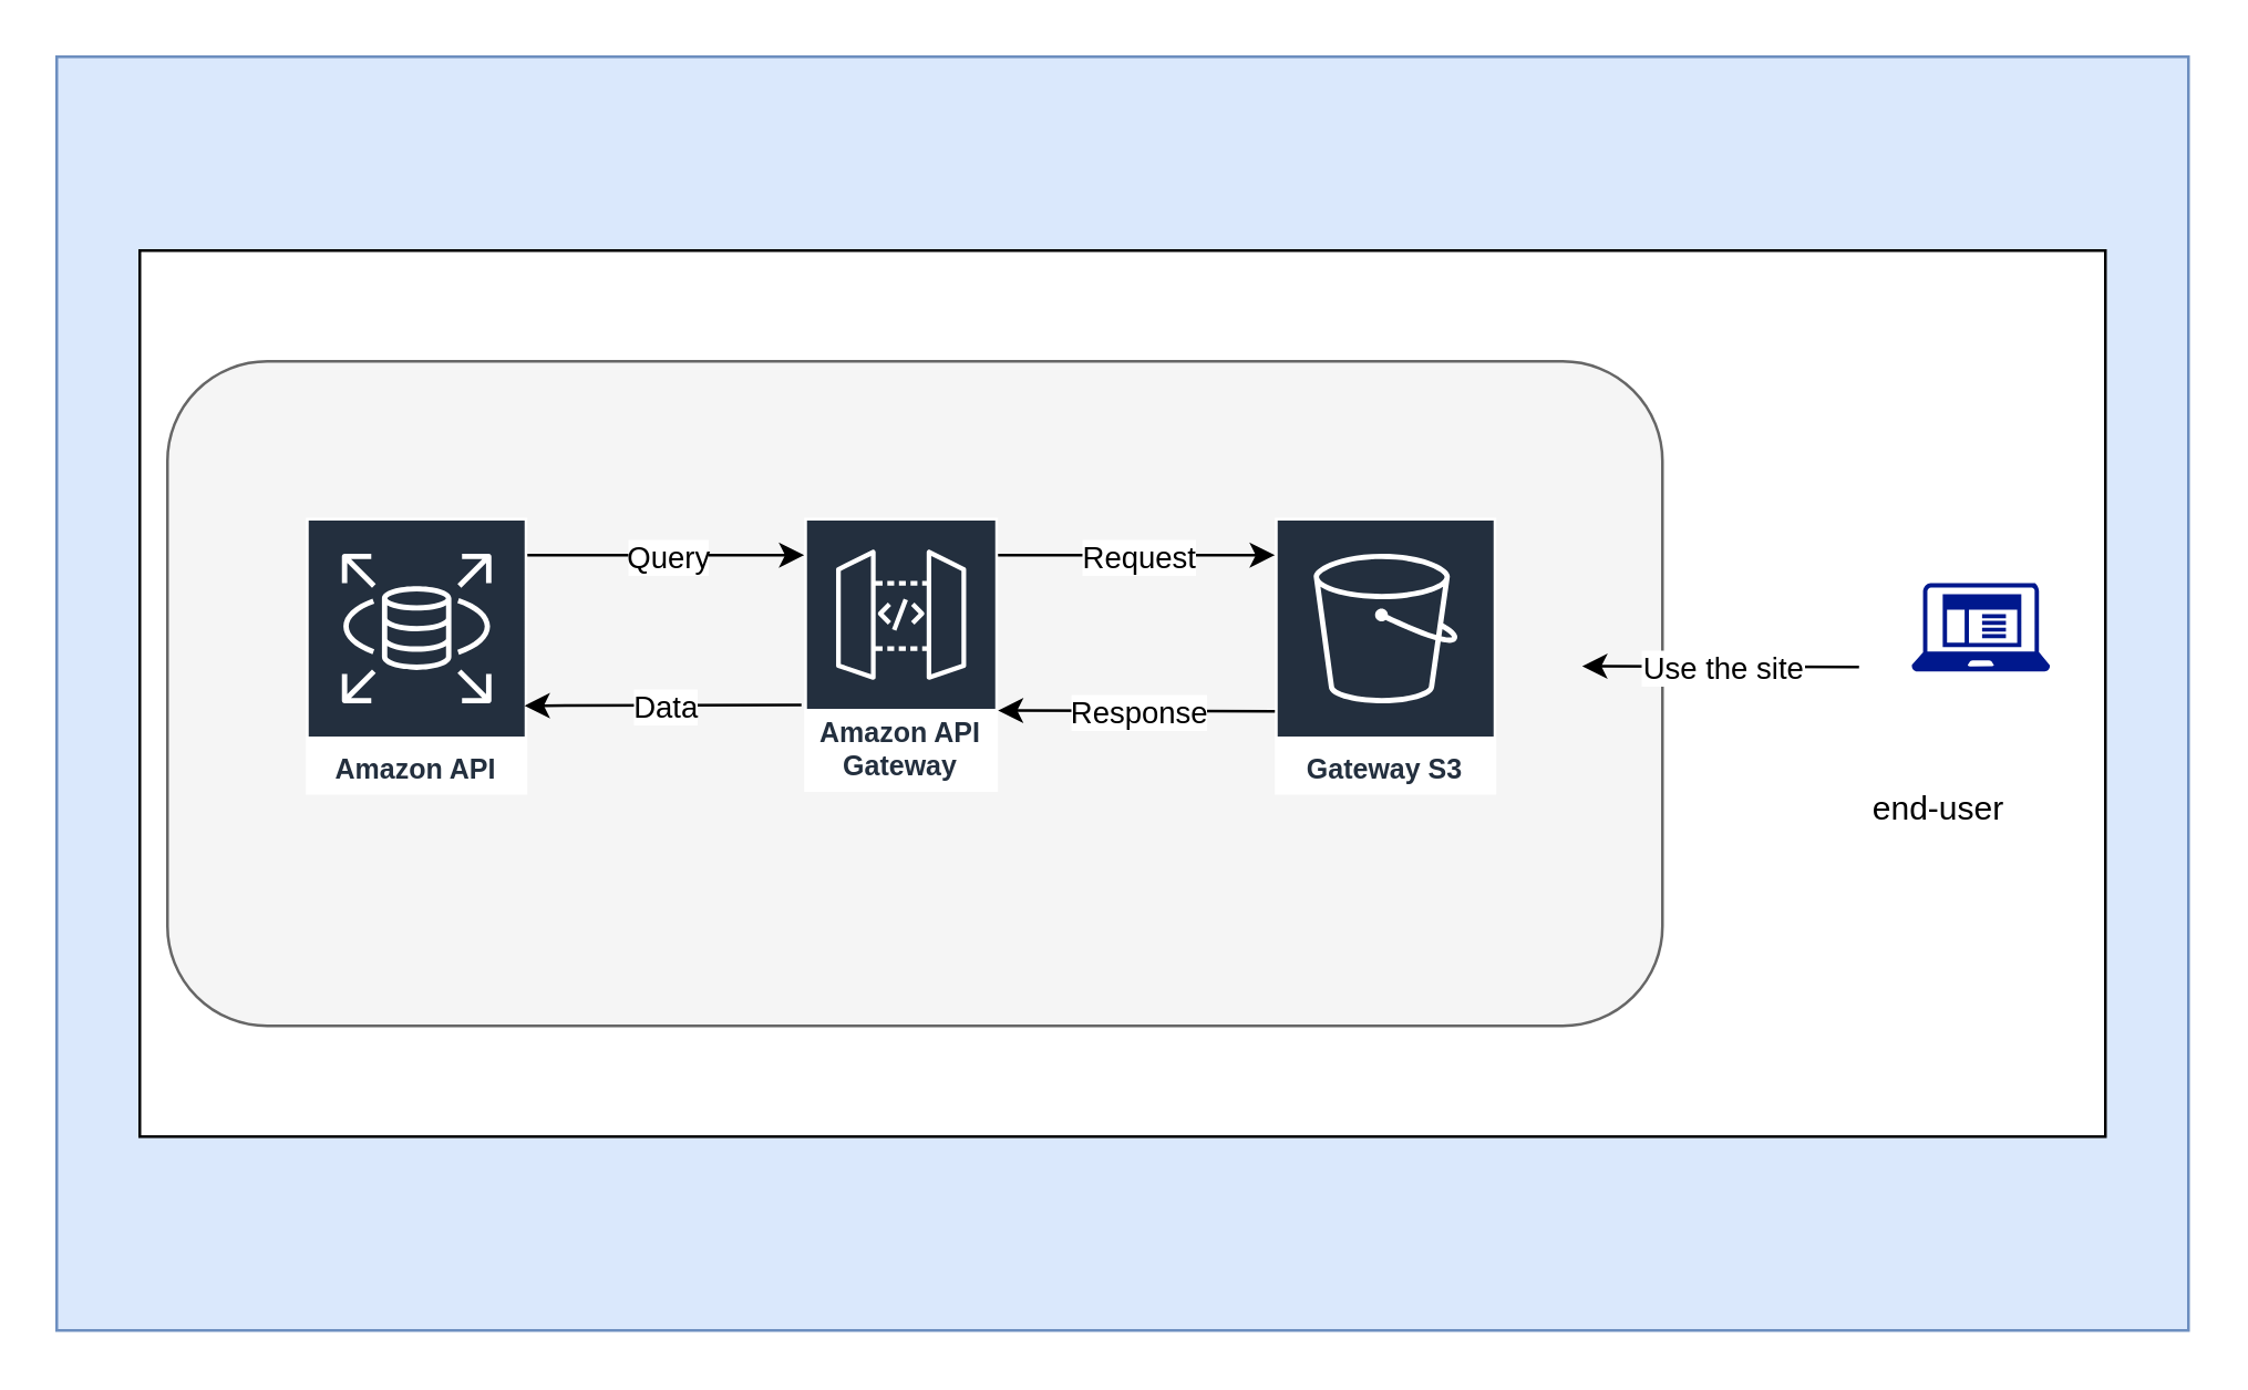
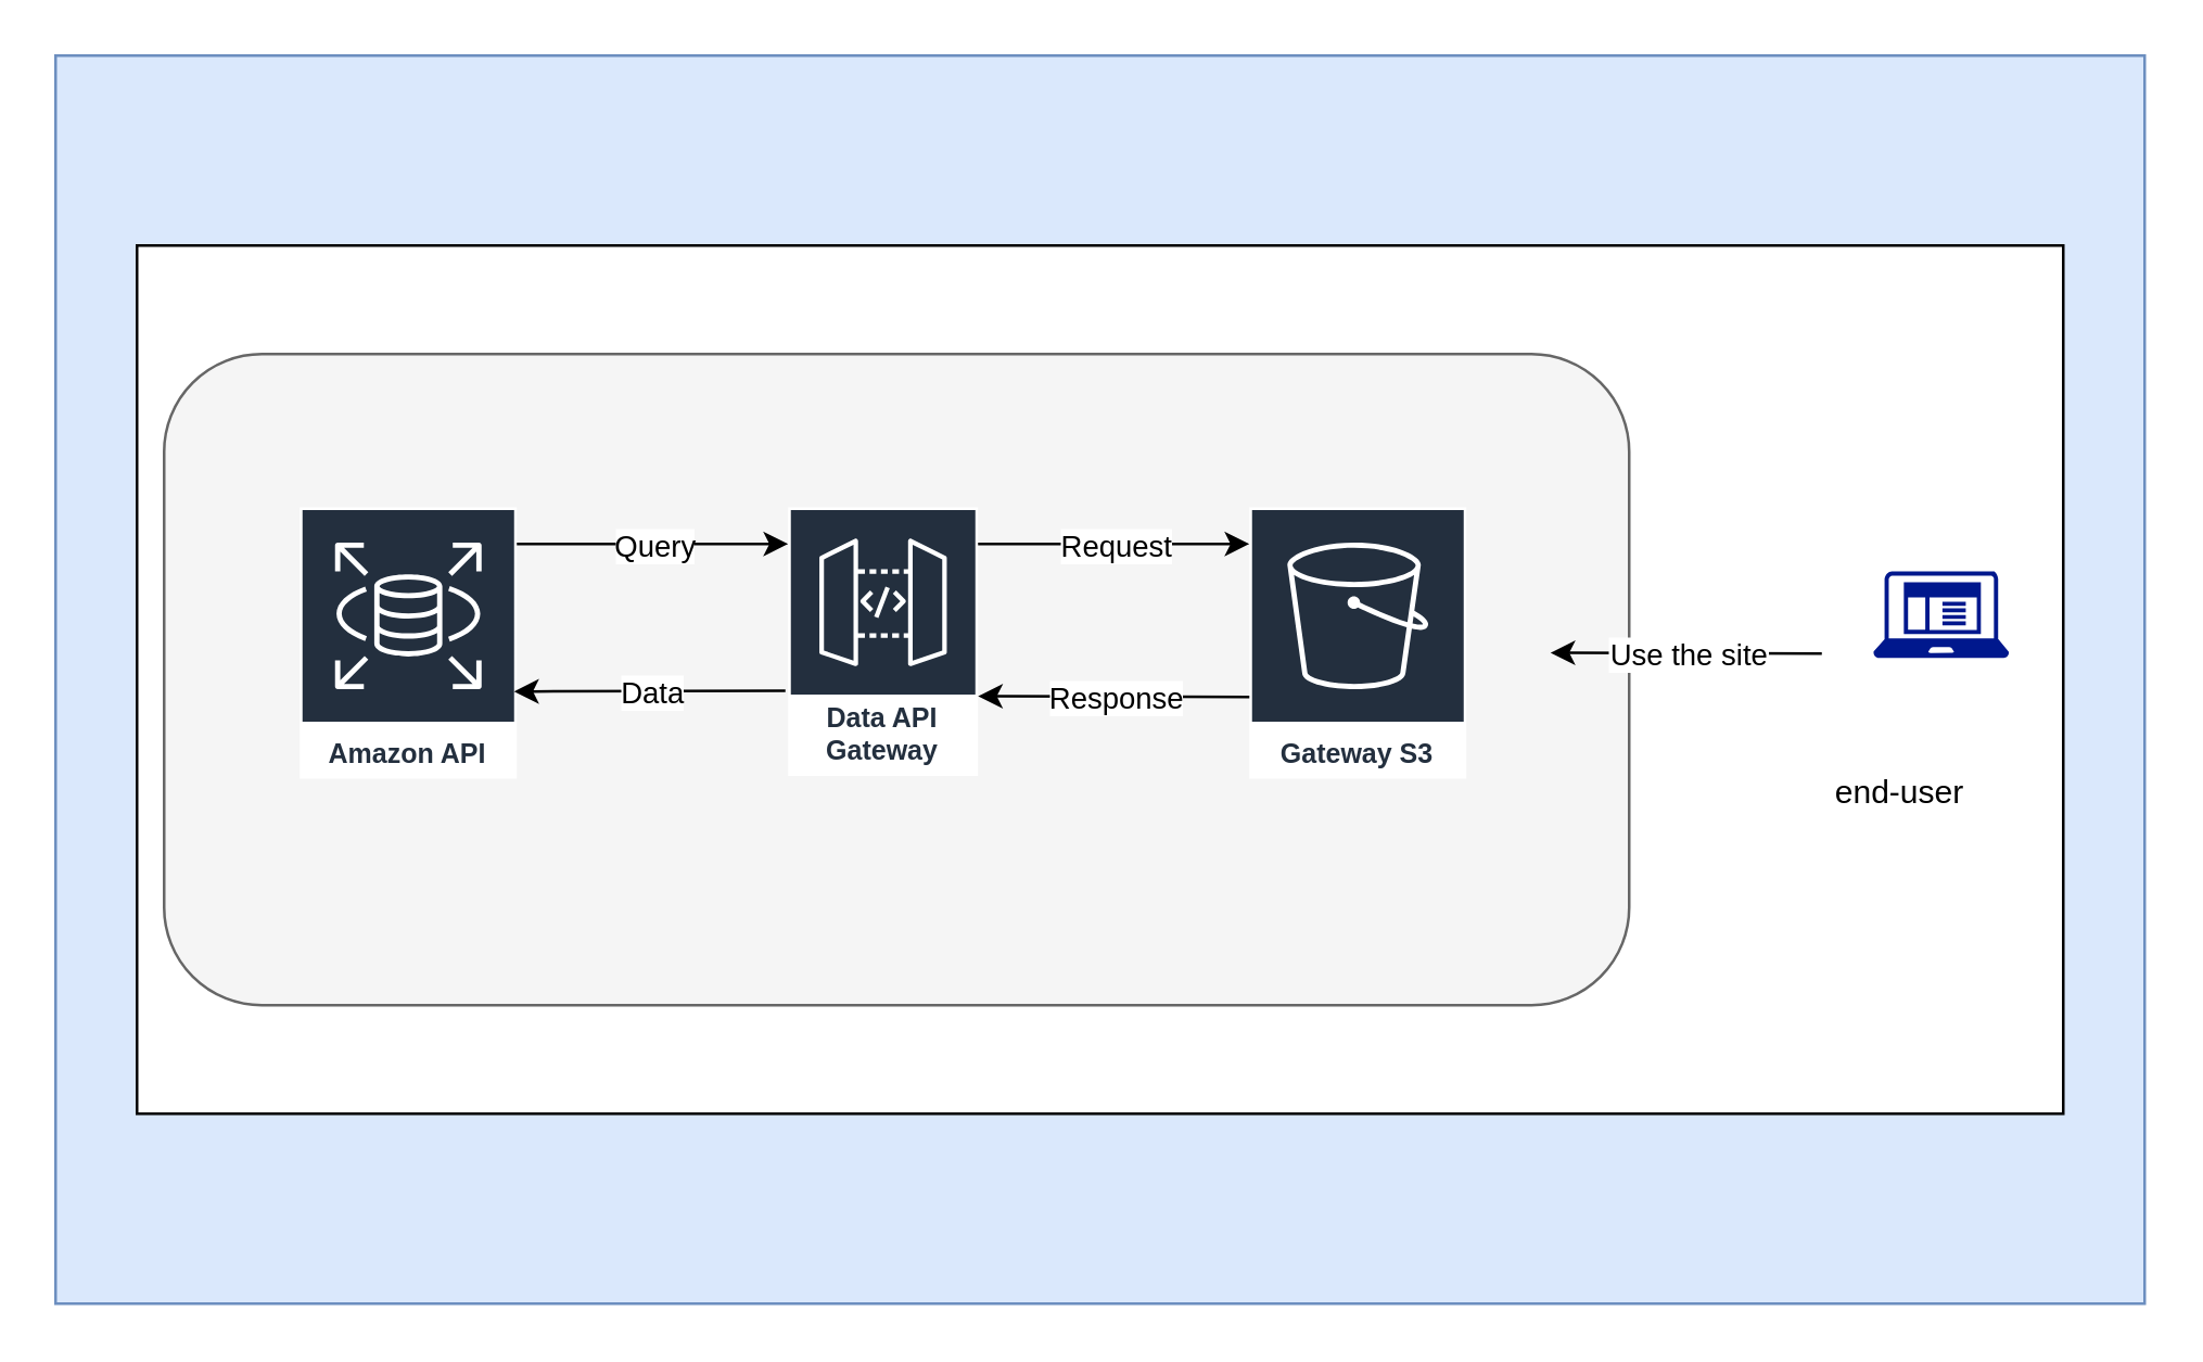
  <mxCell id="0" />
  <mxCell id="1" parent="0" />
  <mxCell id="2" value="" style="rounded=0;whiteSpace=wrap;html=1;fillColor=#dae8fc;strokeColor=#6c8ebf;" vertex="1" parent="1"><mxGeometry x="20" y="20" width="770" height="460" as="geometry" /></mxCell>
  <mxCell id="3" value="" style="rounded=0;whiteSpace=wrap;html=1;" vertex="1" parent="1"><mxGeometry x="50" y="90" width="710" height="320" as="geometry" /></mxCell>
  <mxCell id="4" value="" style="rounded=1;whiteSpace=wrap;html=1;fillColor=#f5f5f5;fontColor=#333333;strokeColor=#666666;" vertex="1" parent="1"><mxGeometry x="60" y="130" width="540" height="240" as="geometry" /></mxCell>
  <mxCell id="5" value="" style="sketch=0;aspect=fixed;pointerEvents=1;shadow=0;dashed=0;html=1;strokeColor=none;labelPosition=center;verticalLabelPosition=bottom;verticalAlign=top;align=center;fillColor=#00188D;shape=mxgraph.mscae.enterprise.client_application" vertex="1" parent="1"><mxGeometry x="690" y="210" width="50" height="32" as="geometry" /></mxCell>
  <mxCell id="6" value="end-user" style="text;html=1;strokeColor=none;fillColor=none;align=center;verticalAlign=middle;whiteSpace=wrap;rounded=0;" vertex="1" parent="1"><mxGeometry x="670" y="282" width="60" height="20" as="geometry" /></mxCell>
- <mxCell id="7" value="Amazon API Gateway" style="sketch=0;outlineConnect=0;fontColor=#232F3E;gradientColor=none;strokeColor=#ffffff;fillColor=#232F3E;dashed=0;verticalLabelPosition=middle;verticalAlign=bottom;align=center;html=1;whiteSpace=wrap;fontSize=10;fontStyle=1;spacing=3;shape=mxgraph.aws4.productIcon;prIcon=mxgraph.aws4.api_gateway;" vertex="1" parent="1"><mxGeometry x="290" y="186.5" width="70" height="99" as="geometry" /></mxCell>
+ <mxCell id="7" value="Data API Gateway" style="sketch=0;outlineConnect=0;fontColor=#232F3E;gradientColor=none;strokeColor=#ffffff;fillColor=#232F3E;dashed=0;verticalLabelPosition=middle;verticalAlign=bottom;align=center;html=1;whiteSpace=wrap;fontSize=10;fontStyle=1;spacing=3;shape=mxgraph.aws4.productIcon;prIcon=mxgraph.aws4.api_gateway;" vertex="1" parent="1"><mxGeometry x="290" y="186.5" width="70" height="99" as="geometry" /></mxCell>
  <mxCell id="8" value="Amazon API" style="sketch=0;outlineConnect=0;fontColor=#232F3E;gradientColor=none;strokeColor=#ffffff;fillColor=#232F3E;dashed=0;verticalLabelPosition=middle;verticalAlign=bottom;align=center;html=1;whiteSpace=wrap;fontSize=10;fontStyle=1;spacing=3;shape=mxgraph.aws4.productIcon;prIcon=mxgraph.aws4.rds;" vertex="1" parent="1"><mxGeometry x="110" y="186.5" width="80" height="100" as="geometry" /></mxCell>
  <mxCell id="9" value="Gateway S3" style="sketch=0;outlineConnect=0;fontColor=#232F3E;gradientColor=none;strokeColor=#ffffff;fillColor=#232F3E;dashed=0;verticalLabelPosition=middle;verticalAlign=bottom;align=center;html=1;whiteSpace=wrap;fontSize=10;fontStyle=1;spacing=3;shape=mxgraph.aws4.productIcon;prIcon=mxgraph.aws4.s3;" vertex="1" parent="1"><mxGeometry x="460" y="186.5" width="80" height="100" as="geometry" /></mxCell>
  <mxCell id="10" value="" style="endArrow=classic;html=1;rounded=0;labelBorderColor=none;" edge="1" parent="1"><mxGeometry relative="1" as="geometry"><mxPoint x="360" y="200" as="sourcePoint" /><mxPoint x="460" y="200" as="targetPoint" /></mxGeometry></mxCell>
  <mxCell id="11" value="Request" style="edgeLabel;resizable=0;html=1;align=center;verticalAlign=middle;gradientColor=none;" connectable="0" vertex="1" parent="10"><mxGeometry relative="1" as="geometry" /></mxCell>
  <mxCell id="12" value="" style="endArrow=classic;html=1;rounded=0;labelBorderColor=none;" edge="1" parent="1"><mxGeometry relative="1" as="geometry"><mxPoint x="190" y="200" as="sourcePoint" /><mxPoint x="290" y="200" as="targetPoint" /></mxGeometry></mxCell>
  <mxCell id="13" value="Query" style="edgeLabel;resizable=0;html=1;align=center;verticalAlign=middle;gradientColor=none;" connectable="0" vertex="1" parent="12"><mxGeometry relative="1" as="geometry" /></mxCell>
  <mxCell id="14" value="" style="endArrow=classic;html=1;rounded=0;labelBorderColor=none;" edge="1" parent="1"><mxGeometry relative="1" as="geometry"><mxPoint x="289" y="254.1" as="sourcePoint" /><mxPoint x="189" y="254.386" as="targetPoint" /></mxGeometry></mxCell>
  <mxCell id="15" value="Data" style="edgeLabel;resizable=0;html=1;align=center;verticalAlign=middle;gradientColor=none;" connectable="0" vertex="1" parent="14"><mxGeometry relative="1" as="geometry" /></mxCell>
  <mxCell id="16" value="" style="endArrow=classic;html=1;rounded=0;labelBorderColor=none;" edge="1" parent="1"><mxGeometry relative="1" as="geometry"><mxPoint x="460" y="256.386" as="sourcePoint" /><mxPoint x="360" y="256.1" as="targetPoint" /></mxGeometry></mxCell>
  <mxCell id="17" value="Response" style="edgeLabel;resizable=0;html=1;align=center;verticalAlign=middle;gradientColor=none;" connectable="0" vertex="1" parent="16"><mxGeometry relative="1" as="geometry" /></mxCell>
  <mxCell id="18" value="" style="endArrow=classic;html=1;rounded=0;labelBorderColor=none;" edge="1" parent="1"><mxGeometry relative="1" as="geometry"><mxPoint x="671" y="240.386" as="sourcePoint" /><mxPoint x="571" y="240.1" as="targetPoint" /></mxGeometry></mxCell>
  <mxCell id="19" value="Use the site" style="edgeLabel;resizable=0;html=1;align=center;verticalAlign=middle;gradientColor=none;" connectable="0" vertex="1" parent="18"><mxGeometry relative="1" as="geometry" /></mxCell>
